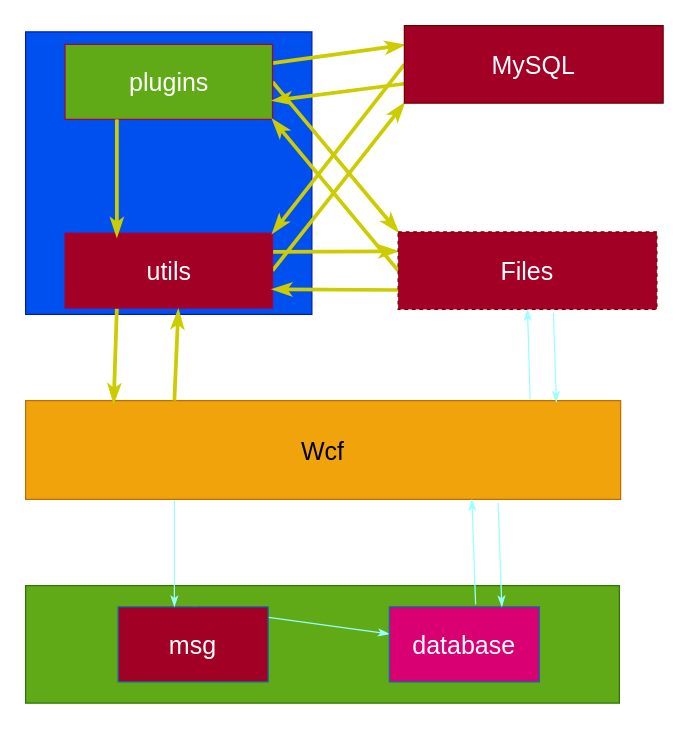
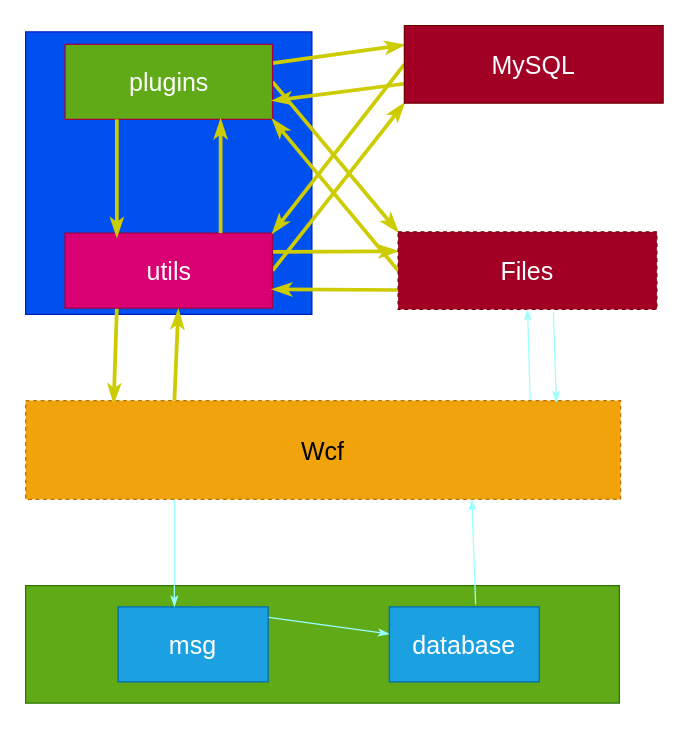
  <mxCell id="0" />
  <mxCell id="1" parent="0" />
  <mxCell id="2" value="" style="whiteSpace=wrap;html=1;fillColor=#60a917;fontColor=#ffffff;strokeColor=#2D7600;" parent="1" vertex="1"><mxGeometry x="20" y="468" width="475" height="94" as="geometry" /></mxCell>
  <mxCell id="3" style="edgeStyle=none;html=1;exitX=0.5;exitY=0;exitDx=0;exitDy=0;fontSize=20;endArrow=classicThin;endFill=1;strokeColor=#99FFFF;" parent="1" source="4" target="5" edge="1"><mxGeometry relative="1" as="geometry" /></mxCell>
- <mxCell id="4" value="msg" style="whiteSpace=wrap;html=1;fillColor=#a20025;fontColor=#ffffff;strokeColor=#006EAF;fontSize=20;" parent="1" vertex="1"><mxGeometry x="94" y="485" width="120" height="60" as="geometry" /></mxCell>
- <mxCell id="5" value="database" style="whiteSpace=wrap;html=1;fillColor=#d80073;fontColor=#ffffff;strokeColor=#006EAF;fontSize=20;" parent="1" vertex="1"><mxGeometry x="311" y="485" width="120" height="60" as="geometry" /></mxCell>
+ <mxCell id="4" value="msg" style="whiteSpace=wrap;html=1;fillColor=#1ba1e2;fontColor=#ffffff;strokeColor=#006EAF;fontSize=20;" parent="1" vertex="1"><mxGeometry x="94" y="485" width="120" height="60" as="geometry" /></mxCell>
+ <mxCell id="5" value="database" style="whiteSpace=wrap;html=1;fillColor=#1ba1e2;fontColor=#ffffff;strokeColor=#006EAF;fontSize=20;" parent="1" vertex="1"><mxGeometry x="311" y="485" width="120" height="60" as="geometry" /></mxCell>
  <mxCell id="6" style="edgeStyle=none;html=1;exitX=0.25;exitY=1;exitDx=0;exitDy=0;strokeColor=#99FFFF;fontSize=20;endArrow=classicThin;endFill=1;" parent="1" source="7" edge="1"><mxGeometry relative="1" as="geometry"><mxPoint x="139" y="485" as="targetPoint" /></mxGeometry></mxCell>
- <mxCell id="7" value="Wcf" style="whiteSpace=wrap;html=1;fontSize=20;fillColor=#f0a30a;fontColor=#000000;strokeColor=#BD7000;" parent="1" vertex="1"><mxGeometry x="20" y="320" width="476" height="79" as="geometry" /></mxCell>
+ <mxCell id="7" value="Wcf" style="whiteSpace=wrap;html=1;fontSize=20;fillColor=#f0a30a;fontColor=#000000;strokeColor=#BD7000;dashed=1;" parent="1" vertex="1"><mxGeometry x="20" y="320" width="476" height="79" as="geometry" /></mxCell>
  <mxCell id="8" value="" style="whiteSpace=wrap;html=1;fontSize=20;fillColor=#0050ef;fontColor=#ffffff;strokeColor=#001DBC;" parent="1" vertex="1"><mxGeometry x="20" y="25" width="229" height="226" as="geometry" /></mxCell>
  <mxCell id="9" style="edgeStyle=none;html=1;exitX=0.25;exitY=1;exitDx=0;exitDy=0;entryX=0.148;entryY=0.024;entryDx=0;entryDy=0;entryPerimeter=0;strokeColor=#CCCC00;strokeWidth=3;fontSize=20;endArrow=classicThin;endFill=1;" parent="1" source="12" target="7" edge="1"><mxGeometry relative="1" as="geometry" /></mxCell>
  <mxCell id="10" style="edgeStyle=none;html=1;exitX=1;exitY=0.25;exitDx=0;exitDy=0;entryX=0;entryY=0.25;entryDx=0;entryDy=0;strokeColor=#CCCC00;strokeWidth=3;fontSize=20;endArrow=classicThin;endFill=1;" parent="1" source="12" target="21" edge="1"><mxGeometry relative="1" as="geometry" /></mxCell>
  <mxCell id="11" style="edgeStyle=none;html=1;exitX=1;exitY=0.5;exitDx=0;exitDy=0;entryX=0;entryY=1;entryDx=0;entryDy=0;strokeColor=#CCCC00;strokeWidth=3;fontSize=20;endArrow=classicThin;endFill=1;" parent="1" source="12" target="18" edge="1"><mxGeometry relative="1" as="geometry" /></mxCell>
- <mxCell id="12" value="utils" style="whiteSpace=wrap;html=1;fontSize=20;fillColor=#a20025;fontColor=#ffffff;strokeColor=#A50040;" parent="1" vertex="1"><mxGeometry x="51.5" y="186" width="166" height="60" as="geometry" /></mxCell>
+ <mxCell id="12" value="utils" style="whiteSpace=wrap;html=1;fontSize=20;fillColor=#d80073;fontColor=#ffffff;strokeColor=#A50040;" parent="1" vertex="1"><mxGeometry x="51.5" y="186" width="166" height="60" as="geometry" /></mxCell>
  <mxCell id="13" style="edgeStyle=none;html=1;exitX=1;exitY=0.25;exitDx=0;exitDy=0;entryX=0;entryY=0.25;entryDx=0;entryDy=0;strokeColor=#CCCC00;strokeWidth=3;fontSize=20;endArrow=classicThin;endFill=1;" parent="1" source="15" target="18" edge="1"><mxGeometry relative="1" as="geometry" /></mxCell>
  <mxCell id="14" style="edgeStyle=none;html=1;exitX=1;exitY=0.5;exitDx=0;exitDy=0;entryX=0;entryY=0;entryDx=0;entryDy=0;strokeColor=#CCCC00;strokeWidth=3;fontSize=20;endArrow=classicThin;endFill=1;" parent="1" source="15" target="21" edge="1"><mxGeometry relative="1" as="geometry" /></mxCell>
  <mxCell id="15" value="plugins" style="whiteSpace=wrap;html=1;fontSize=20;fillColor=#60a917;fontColor=#ffffff;strokeColor=#A50040;" parent="1" vertex="1"><mxGeometry x="51.5" y="35" width="166" height="60" as="geometry" /></mxCell>
  <mxCell id="16" style="edgeStyle=none;html=1;exitX=0;exitY=0.75;exitDx=0;exitDy=0;entryX=1;entryY=0.75;entryDx=0;entryDy=0;strokeColor=#CCCC00;strokeWidth=3;fontSize=20;endArrow=classicThin;endFill=1;" parent="1" source="18" target="15" edge="1"><mxGeometry relative="1" as="geometry" /></mxCell>
  <mxCell id="17" style="edgeStyle=none;html=1;exitX=0;exitY=0.5;exitDx=0;exitDy=0;entryX=1;entryY=0;entryDx=0;entryDy=0;strokeColor=#CCCC00;strokeWidth=3;fontSize=20;endArrow=classicThin;endFill=1;" parent="1" source="18" target="12" edge="1"><mxGeometry relative="1" as="geometry" /></mxCell>
  <mxCell id="18" value="MySQL" style="whiteSpace=wrap;html=1;fontSize=20;fillColor=#a20025;fontColor=#ffffff;strokeColor=#6F0000;" parent="1" vertex="1"><mxGeometry x="323" y="20" width="207" height="62" as="geometry" /></mxCell>
  <mxCell id="19" style="edgeStyle=none;html=1;exitX=0;exitY=0.75;exitDx=0;exitDy=0;entryX=1;entryY=0.75;entryDx=0;entryDy=0;strokeColor=#CCCC00;strokeWidth=3;fontSize=20;endArrow=classicThin;endFill=1;" parent="1" source="21" target="12" edge="1"><mxGeometry relative="1" as="geometry" /></mxCell>
  <mxCell id="20" style="edgeStyle=none;html=1;exitX=0;exitY=0.5;exitDx=0;exitDy=0;entryX=1;entryY=1;entryDx=0;entryDy=0;strokeColor=#CCCC00;strokeWidth=3;fontSize=20;endArrow=classicThin;endFill=1;" parent="1" source="21" target="15" edge="1"><mxGeometry relative="1" as="geometry" /></mxCell>
  <mxCell id="21" value="Files" style="whiteSpace=wrap;html=1;fontSize=20;fillColor=#a20025;fontColor=#ffffff;strokeColor=#6F0000;dashed=1;" parent="1" vertex="1"><mxGeometry x="318" y="185" width="207" height="62" as="geometry" /></mxCell>
  <mxCell id="22" style="edgeStyle=none;html=1;entryX=0.75;entryY=1;entryDx=0;entryDy=0;fontSize=20;endArrow=classicThin;endFill=1;strokeColor=#99FFFF;" parent="1" target="7" edge="1"><mxGeometry relative="1" as="geometry"><mxPoint x="380" y="483" as="sourcePoint" /><mxPoint x="174.708" y="422.792" as="targetPoint" /></mxGeometry></mxCell>
- <mxCell id="23" style="edgeStyle=none;html=1;exitX=0.794;exitY=1.037;exitDx=0;exitDy=0;strokeColor=#99FFFF;fontSize=20;endArrow=classicThin;endFill=1;entryX=0.75;entryY=0;entryDx=0;entryDy=0;exitPerimeter=0;" parent="1" source="7" target="5" edge="1"><mxGeometry relative="1" as="geometry"><mxPoint x="149" y="409" as="sourcePoint" /><mxPoint x="149" y="495" as="targetPoint" /></mxGeometry></mxCell>
  <mxCell id="24" style="edgeStyle=none;html=1;exitX=0.25;exitY=0;exitDx=0;exitDy=0;entryX=0.546;entryY=1.02;entryDx=0;entryDy=0;strokeColor=#CCCC00;fontSize=20;endArrow=classicThin;endFill=1;strokeWidth=3;entryPerimeter=0;" parent="1" source="7" target="12" edge="1"><mxGeometry relative="1" as="geometry" /></mxCell>
+ <mxCell id="25" style="edgeStyle=none;html=1;exitX=0.75;exitY=0;exitDx=0;exitDy=0;entryX=0.75;entryY=1;entryDx=0;entryDy=0;strokeColor=#CCCC00;fontSize=20;endArrow=classicThin;endFill=1;strokeWidth=3;" parent="1" source="12" target="15" edge="1"><mxGeometry relative="1" as="geometry"><mxPoint x="149" y="330" as="sourcePoint" /><mxPoint x="152.136" y="257.2" as="targetPoint" /></mxGeometry></mxCell>
  <mxCell id="26" style="edgeStyle=none;html=1;exitX=0.25;exitY=1;exitDx=0;exitDy=0;strokeColor=#CCCC00;strokeWidth=3;fontSize=20;endArrow=classicThin;endFill=1;" parent="1" source="15" edge="1"><mxGeometry relative="1" as="geometry"><mxPoint x="103" y="256" as="sourcePoint" /><mxPoint x="93" y="189" as="targetPoint" /></mxGeometry></mxCell>
  <mxCell id="27" style="edgeStyle=none;html=1;entryX=0.5;entryY=1;entryDx=0;entryDy=0;fontSize=20;endArrow=classicThin;endFill=1;strokeColor=#99FFFF;exitX=0.848;exitY=-0.01;exitDx=0;exitDy=0;exitPerimeter=0;" parent="1" source="7" target="21" edge="1"><mxGeometry relative="1" as="geometry"><mxPoint x="433" y="315" as="sourcePoint" /><mxPoint x="387" y="409" as="targetPoint" /></mxGeometry></mxCell>
  <mxCell id="28" style="edgeStyle=none;html=1;exitX=0.6;exitY=1.039;exitDx=0;exitDy=0;strokeColor=#99FFFF;fontSize=20;endArrow=classicThin;endFill=1;entryX=0.892;entryY=0.018;entryDx=0;entryDy=0;exitPerimeter=0;entryPerimeter=0;" parent="1" source="21" target="7" edge="1"><mxGeometry relative="1" as="geometry"><mxPoint x="407.944" y="411.923" as="sourcePoint" /><mxPoint x="411" y="495" as="targetPoint" /></mxGeometry></mxCell>
